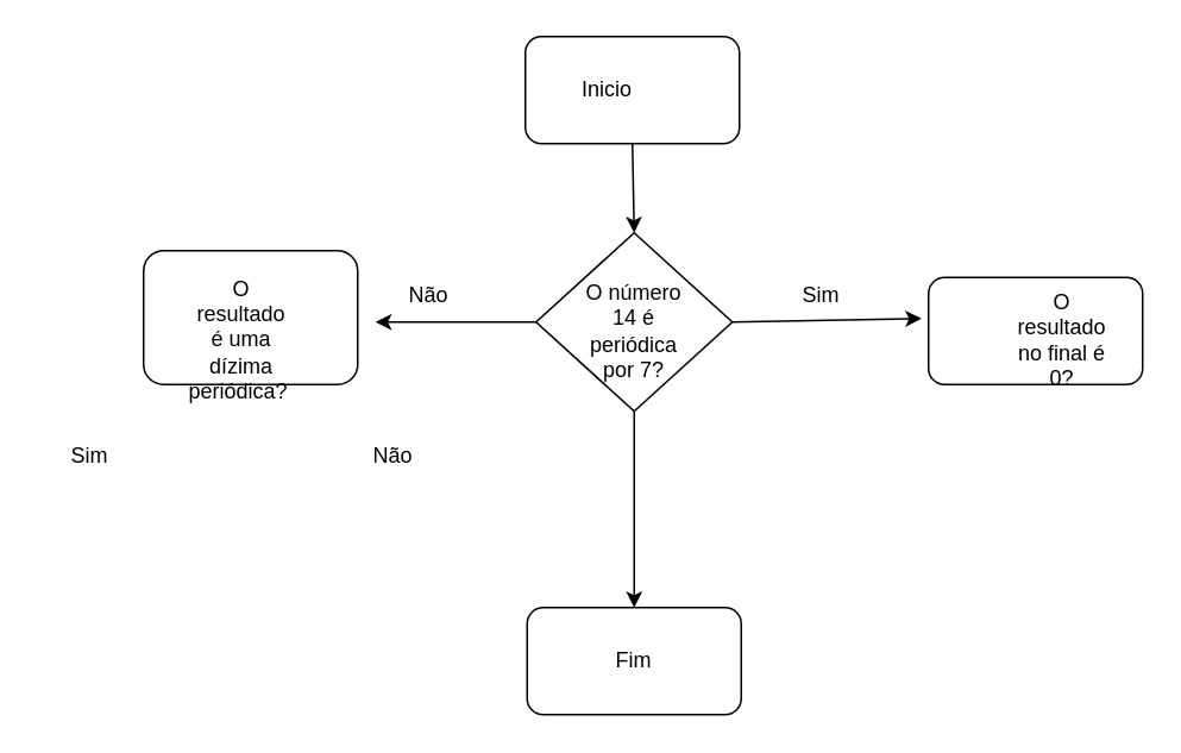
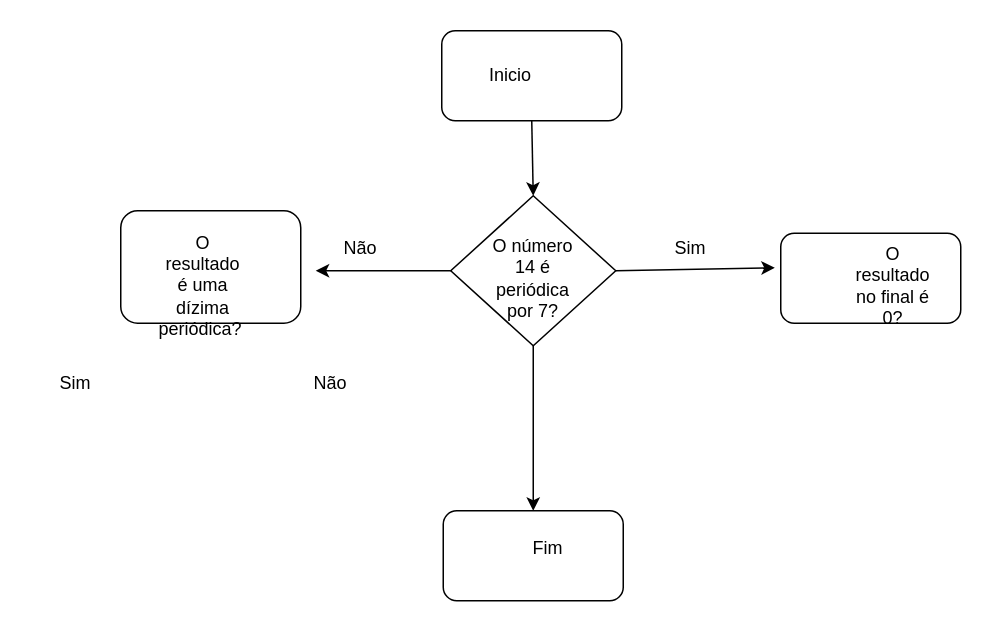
  <mxCell id="0" />
  <mxCell id="1" parent="0" />
  <mxCell id="2" value="" style="rounded=1;whiteSpace=wrap;html=1;" parent="1" vertex="1"><mxGeometry x="294" y="20" width="120" height="60" as="geometry" /></mxCell>
  <mxCell id="3" value="Inicio" style="text;html=1;strokeColor=none;fillColor=none;align=center;verticalAlign=middle;whiteSpace=wrap;rounded=0;" parent="1" vertex="1"><mxGeometry x="310" y="35" width="60" height="30" as="geometry" /></mxCell>
  <mxCell id="4" style="edgeStyle=orthogonalEdgeStyle;rounded=0;orthogonalLoop=1;jettySize=auto;html=1;exitX=0.5;exitY=1;exitDx=0;exitDy=0;" parent="1" source="5" target="16" edge="1"><mxGeometry relative="1" as="geometry"><mxPoint x="355" y="290" as="targetPoint" /></mxGeometry></mxCell>
  <mxCell id="5" value="" style="rhombus;whiteSpace=wrap;html=1;" parent="1" vertex="1"><mxGeometry x="300" y="130" width="110" height="100" as="geometry" /></mxCell>
  <mxCell id="6" value="O número 14 é periódica por 7?" style="text;html=1;strokeColor=none;fillColor=none;align=center;verticalAlign=middle;whiteSpace=wrap;rounded=0;" parent="1" vertex="1"><mxGeometry x="325" y="170" width="60" height="30" as="geometry" /></mxCell>
  <mxCell id="7" value="" style="endArrow=classic;html=1;rounded=0;exitX=0.5;exitY=1;exitDx=0;exitDy=0;entryX=0.5;entryY=0;entryDx=0;entryDy=0;" parent="1" source="2" target="5" edge="1"><mxGeometry width="50" height="50" relative="1" as="geometry"><mxPoint x="330" y="250" as="sourcePoint" /><mxPoint x="380" y="200" as="targetPoint" /></mxGeometry></mxCell>
  <mxCell id="8" value="Sim" style="text;html=1;strokeColor=none;fillColor=none;align=center;verticalAlign=middle;whiteSpace=wrap;rounded=0;" parent="1" vertex="1"><mxGeometry x="430" y="150" width="60" height="30" as="geometry" /></mxCell>
  <mxCell id="9" value="Não" style="text;html=1;strokeColor=none;fillColor=none;align=center;verticalAlign=middle;whiteSpace=wrap;rounded=0;" parent="1" vertex="1"><mxGeometry x="210" y="150" width="60" height="30" as="geometry" /></mxCell>
  <mxCell id="10" value="" style="rounded=1;whiteSpace=wrap;html=1;" parent="1" vertex="1"><mxGeometry x="520" y="155" width="120" height="60" as="geometry" /></mxCell>
  <mxCell id="11" value="O resultado no final é 0?" style="text;html=1;strokeColor=none;fillColor=none;align=center;verticalAlign=middle;whiteSpace=wrap;rounded=0;" parent="1" vertex="1"><mxGeometry x="565" y="175" width="60" height="30" as="geometry" /></mxCell>
  <mxCell id="12" value="" style="endArrow=classic;html=1;rounded=0;exitX=1;exitY=0.5;exitDx=0;exitDy=0;entryX=-0.033;entryY=0.383;entryDx=0;entryDy=0;entryPerimeter=0;" parent="1" source="5" target="10" edge="1"><mxGeometry width="50" height="50" relative="1" as="geometry"><mxPoint x="330" y="250" as="sourcePoint" /><mxPoint x="510" y="180" as="targetPoint" /></mxGeometry></mxCell>
  <mxCell id="13" value="" style="rounded=1;whiteSpace=wrap;html=1;" parent="1" vertex="1"><mxGeometry x="80" y="140" width="120" height="75" as="geometry" /></mxCell>
  <mxCell id="14" value="O resultado é uma dízima periódica?&amp;nbsp;" style="text;html=1;strokeColor=none;fillColor=none;align=center;verticalAlign=middle;whiteSpace=wrap;rounded=0;" parent="1" vertex="1"><mxGeometry x="105" y="175" width="60" height="30" as="geometry" /></mxCell>
  <mxCell id="15" value="" style="endArrow=classic;html=1;rounded=0;entryX=0;entryY=1;entryDx=0;entryDy=0;exitX=0;exitY=0.5;exitDx=0;exitDy=0;" parent="1" source="5" target="9" edge="1"><mxGeometry width="50" height="50" relative="1" as="geometry"><mxPoint x="330" y="250" as="sourcePoint" /><mxPoint x="290" y="180" as="targetPoint" /></mxGeometry></mxCell>
  <mxCell id="16" value="" style="rounded=1;whiteSpace=wrap;html=1;" parent="1" vertex="1"><mxGeometry x="295" y="340" width="120" height="60" as="geometry" /></mxCell>
  <mxCell id="17" value="Sim" style="text;html=1;strokeColor=none;fillColor=none;align=center;verticalAlign=middle;whiteSpace=wrap;rounded=0;" parent="1" vertex="1"><mxGeometry x="20" y="240" width="60" height="30" as="geometry" /></mxCell>
  <mxCell id="18" value="Não" style="text;html=1;strokeColor=none;fillColor=none;align=center;verticalAlign=middle;whiteSpace=wrap;rounded=0;" parent="1" vertex="1"><mxGeometry x="190" y="240" width="60" height="30" as="geometry" /></mxCell>
- <mxCell id="19" value="Fim" style="text;html=1;strokeColor=none;fillColor=none;align=center;verticalAlign=middle;whiteSpace=wrap;rounded=0;" parent="1" vertex="1"><mxGeometry x="325" y="355" width="60" height="30" as="geometry" /></mxCell>
+ <mxCell id="19" value="Fim" style="text;html=1;strokeColor=none;fillColor=none;align=center;verticalAlign=middle;whiteSpace=wrap;rounded=0;" parent="1" vertex="1"><mxGeometry x="335" y="350" width="60" height="30" as="geometry" /></mxCell>
